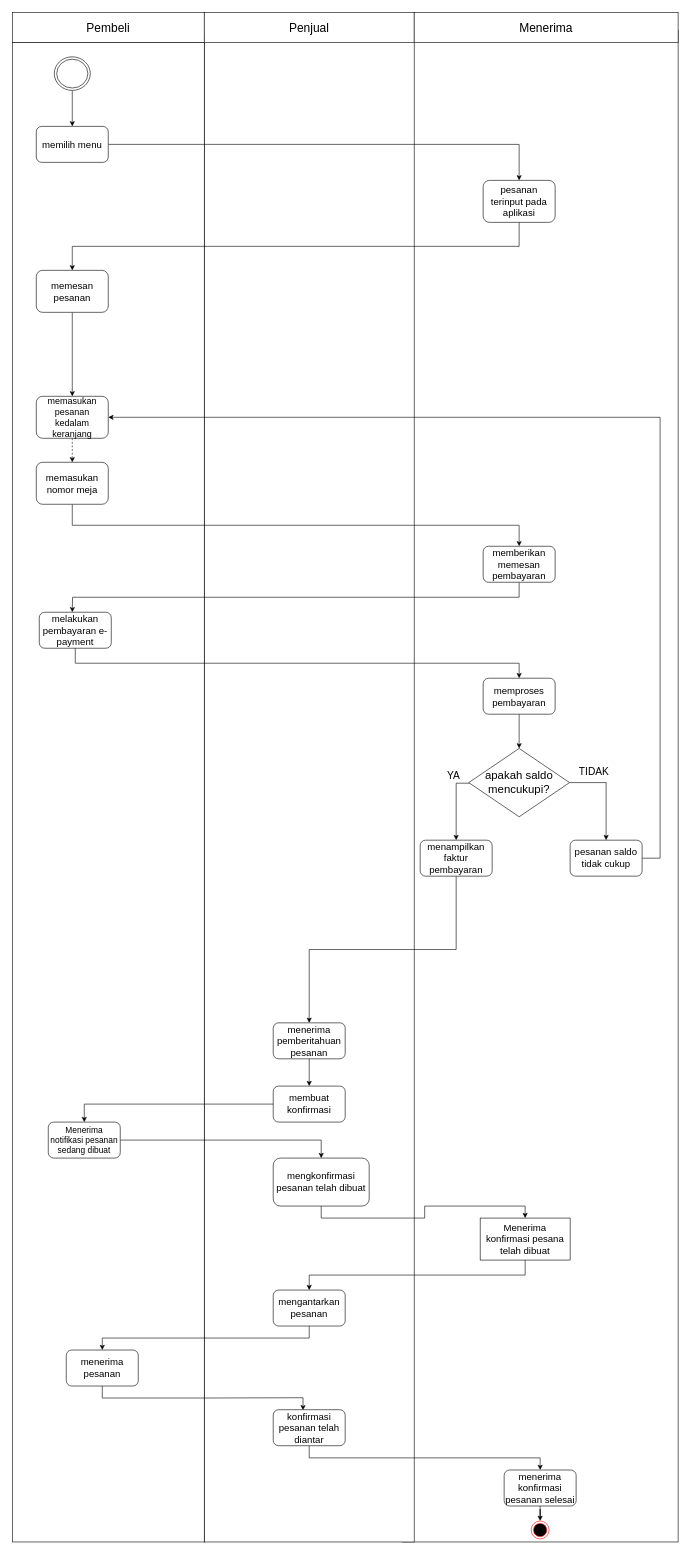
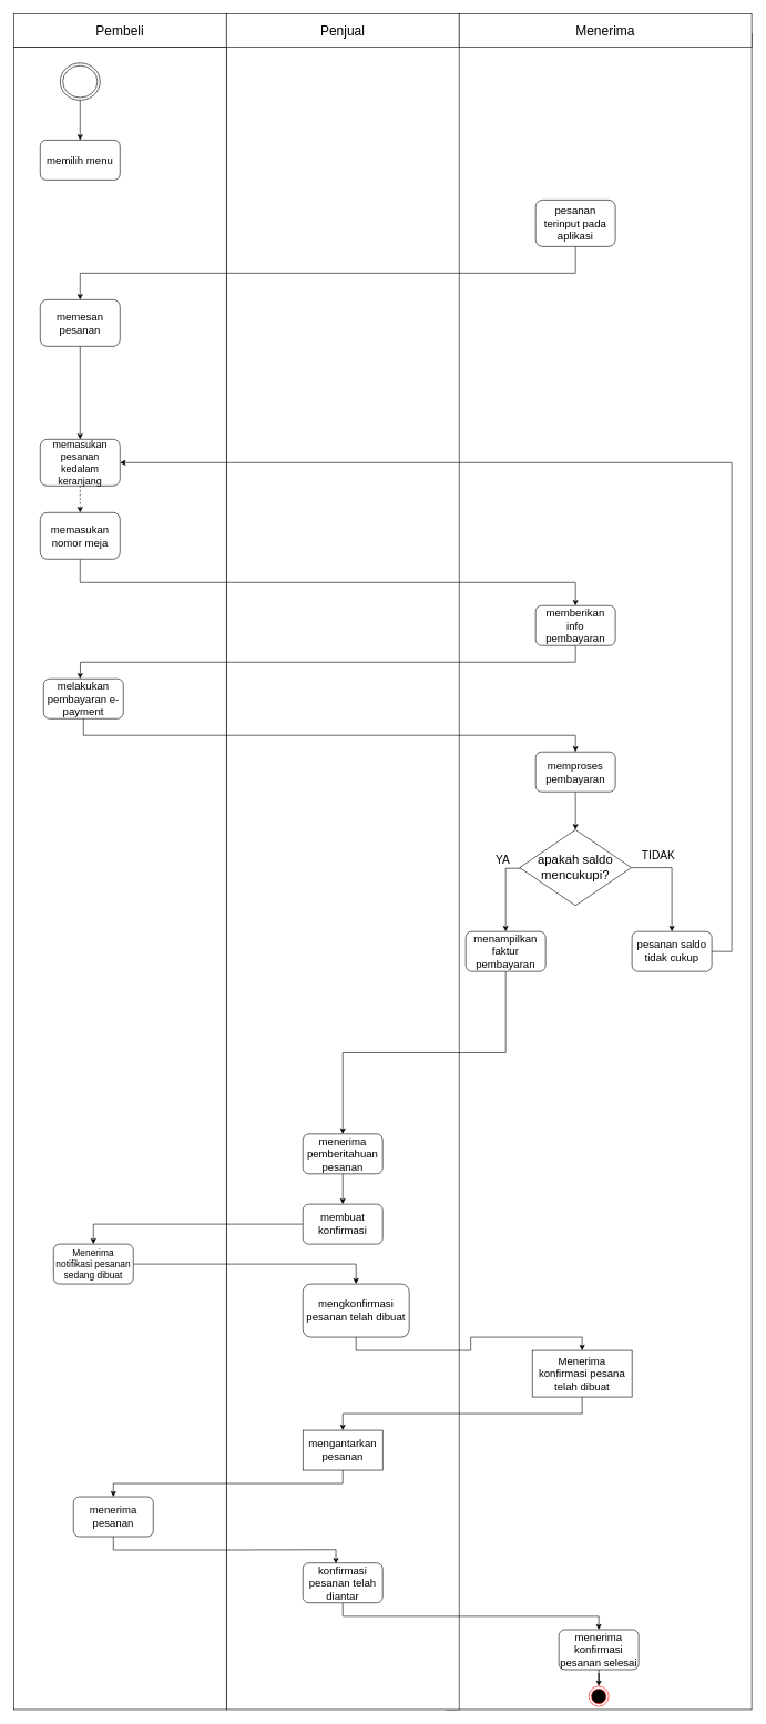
  <mxCell id="0" />
  <mxCell id="1" parent="0" />
  <mxCell id="2" value="" style="rounded=0;whiteSpace=wrap;html=1;" parent="1" vertex="1"><mxGeometry x="670" y="50" width="460" height="2520" as="geometry" /></mxCell>
  <mxCell id="3" value="" style="rounded=0;whiteSpace=wrap;html=1;" parent="1" vertex="1"><mxGeometry x="340" y="60" width="350" height="2510" as="geometry" /></mxCell>
  <mxCell id="4" value="" style="rounded=0;whiteSpace=wrap;html=1;" parent="1" vertex="1"><mxGeometry x="20" y="70" width="320" height="2500" as="geometry" /></mxCell>
  <mxCell id="5" value="" style="edgeStyle=orthogonalEdgeStyle;rounded=0;orthogonalLoop=1;jettySize=auto;html=1;exitX=0.5;exitY=1;exitDx=0;exitDy=0;" parent="1" source="16" edge="1"><mxGeometry relative="1" as="geometry"><mxPoint x="865" y="976" as="sourcePoint" /><mxPoint x="120" y="1020" as="targetPoint" /></mxGeometry></mxCell>
  <mxCell id="6" value="" style="edgeStyle=orthogonalEdgeStyle;rounded=0;orthogonalLoop=1;jettySize=auto;html=1;exitX=0.5;exitY=1;exitDx=0;exitDy=0;" parent="1" source="41" target="34" edge="1"><mxGeometry relative="1" as="geometry"><mxPoint x="120" y="1096" as="sourcePoint" /><mxPoint x="865" y="1220" as="targetPoint" /></mxGeometry></mxCell>
  <mxCell id="7" style="edgeStyle=orthogonalEdgeStyle;rounded=0;orthogonalLoop=1;jettySize=auto;html=1;entryX=0.5;entryY=0;entryDx=0;entryDy=0;" parent="1" source="8" target="13" edge="1"><mxGeometry relative="1" as="geometry"><mxPoint x="125" y="220" as="targetPoint" /></mxGeometry></mxCell>
  <mxCell id="8" value="" style="ellipse;shape=doubleEllipse;html=1;dashed=0;whitespace=wrap;aspect=fixed;" parent="1" vertex="1"><mxGeometry x="90" y="94" width="60" height="56" as="geometry" /></mxCell>
  <mxCell id="9" value="&lt;font style=&quot;font-size: 20px&quot;&gt;Pembeli&lt;/font&gt;" style="rounded=0;whiteSpace=wrap;html=1;" parent="1" vertex="1"><mxGeometry x="20" y="20" width="320" height="50" as="geometry" /></mxCell>
  <mxCell id="10" value="&lt;span style=&quot;font-size: 20px&quot;&gt;Penjual&lt;/span&gt;" style="rounded=0;whiteSpace=wrap;html=1;" parent="1" vertex="1"><mxGeometry x="340" y="20" width="350" height="50" as="geometry" /></mxCell>
  <mxCell id="11" value="&lt;font style=&quot;font-size: 20px&quot;&gt;Menerima&lt;/font&gt;" style="rounded=0;whiteSpace=wrap;html=1;" parent="1" vertex="1"><mxGeometry x="690" y="20" width="440" height="50" as="geometry" /></mxCell>
- <mxCell id="12" style="edgeStyle=orthogonalEdgeStyle;rounded=0;orthogonalLoop=1;jettySize=auto;html=1;entryX=0.5;entryY=0;entryDx=0;entryDy=0;" parent="1" source="13" target="51" edge="1"><mxGeometry relative="1" as="geometry" /></mxCell>
  <mxCell id="13" value="&lt;span style=&quot;font-size: 16px ; white-space: normal&quot;&gt;memilih menu&lt;/span&gt;" style="rounded=1;whiteSpace=wrap;html=1;gradientColor=none;" parent="1" vertex="1"><mxGeometry x="60" y="210" width="120" height="60" as="geometry" /></mxCell>
  <mxCell id="14" style="edgeStyle=orthogonalEdgeStyle;rounded=0;orthogonalLoop=1;jettySize=auto;html=1;entryX=0.5;entryY=0;entryDx=0;entryDy=0;" parent="1" source="15" target="31" edge="1"><mxGeometry relative="1" as="geometry" /></mxCell>
  <mxCell id="15" value="&lt;span style=&quot;font-size: 16px ; white-space: normal&quot;&gt;memesan pesanan&lt;/span&gt;" style="rounded=1;whiteSpace=wrap;html=1;gradientColor=none;" parent="1" vertex="1"><mxGeometry x="60" y="450" width="120" height="70" as="geometry" /></mxCell>
- <mxCell id="16" value="&lt;span style=&quot;font-size: 16px ; white-space: normal&quot;&gt;memberikan memesan pembayaran&lt;/span&gt;" style="rounded=1;whiteSpace=wrap;html=1;gradientColor=none;" parent="1" vertex="1"><mxGeometry x="805" y="910" width="120" height="60" as="geometry" /></mxCell>
+ <mxCell id="16" value="&lt;span style=&quot;font-size: 16px ; white-space: normal&quot;&gt;memberikan info pembayaran&lt;/span&gt;" style="rounded=1;whiteSpace=wrap;html=1;gradientColor=none;" parent="1" vertex="1"><mxGeometry x="805" y="910" width="120" height="60" as="geometry" /></mxCell>
  <mxCell id="17" value="&lt;span style=&quot;font-size: 16px ; white-space: normal&quot;&gt;melakukan pembayaran e-payment&lt;/span&gt;" style="rounded=1;whiteSpace=wrap;html=1;gradientColor=none;" parent="1" vertex="1"><mxGeometry x="65" y="1020" width="120" height="60" as="geometry" /></mxCell>
  <mxCell id="18" style="edgeStyle=orthogonalEdgeStyle;rounded=0;orthogonalLoop=1;jettySize=auto;html=1;entryX=0.5;entryY=0;entryDx=0;entryDy=0;" parent="1" source="19" target="29" edge="1"><mxGeometry relative="1" as="geometry" /></mxCell>
  <mxCell id="19" value="&lt;span style=&quot;font-size: 16px ; white-space: normal&quot;&gt;menerima pemberitahuan pesanan&lt;/span&gt;" style="rounded=1;whiteSpace=wrap;html=1;gradientColor=none;" parent="1" vertex="1"><mxGeometry x="455" y="1704.5" width="120" height="60" as="geometry" /></mxCell>
  <mxCell id="20" style="edgeStyle=orthogonalEdgeStyle;rounded=0;orthogonalLoop=1;jettySize=auto;html=1;exitX=0.5;exitY=1;exitDx=0;exitDy=0;" parent="1" source="21" target="27" edge="1"><mxGeometry relative="1" as="geometry" /></mxCell>
  <mxCell id="21" value="&lt;span style=&quot;font-size: 16px&quot;&gt;mengkonfirmasi pesanan telah dibuat&lt;/span&gt;" style="rounded=1;whiteSpace=wrap;html=1;gradientColor=none;" parent="1" vertex="1"><mxGeometry x="455" y="1930" width="160" height="80" as="geometry" /></mxCell>
  <mxCell id="22" style="edgeStyle=orthogonalEdgeStyle;rounded=0;orthogonalLoop=1;jettySize=auto;html=1;exitX=0.5;exitY=1;exitDx=0;exitDy=0;" parent="1" source="23" target="25" edge="1"><mxGeometry relative="1" as="geometry" /></mxCell>
- <mxCell id="23" value="&lt;span style=&quot;font-size: 16px ; white-space: normal&quot;&gt;mengantarkan pesanan&lt;/span&gt;" style="rounded=1;whiteSpace=wrap;html=1;gradientColor=none;" parent="1" vertex="1"><mxGeometry x="455" y="2150" width="120" height="60" as="geometry" /></mxCell>
+ <mxCell id="23" value="&lt;span style=&quot;font-size: 16px ; white-space: normal&quot;&gt;mengantarkan pesanan&lt;/span&gt;" style="whiteSpace=wrap;html=1;gradientColor=none;rounded=0;" parent="1" vertex="1"><mxGeometry x="455" y="2150" width="120" height="60" as="geometry" /></mxCell>
  <mxCell id="24" style="edgeStyle=orthogonalEdgeStyle;rounded=0;orthogonalLoop=1;jettySize=auto;html=1;entryX=0.414;entryY=0.015;entryDx=0;entryDy=0;entryPerimeter=0;exitX=0.5;exitY=1;exitDx=0;exitDy=0;" parent="1" source="25" target="44" edge="1"><mxGeometry relative="1" as="geometry" /></mxCell>
  <mxCell id="25" value="&lt;span style=&quot;font-size: 16px ; white-space: normal&quot;&gt;menerima pesanan&lt;/span&gt;" style="rounded=1;whiteSpace=wrap;html=1;gradientColor=none;" parent="1" vertex="1"><mxGeometry x="110" y="2250" width="120" height="60" as="geometry" /></mxCell>
  <mxCell id="26" style="edgeStyle=orthogonalEdgeStyle;rounded=0;orthogonalLoop=1;jettySize=auto;html=1;exitX=0.5;exitY=1;exitDx=0;exitDy=0;entryX=0.5;entryY=0;entryDx=0;entryDy=0;" parent="1" source="27" target="23" edge="1"><mxGeometry relative="1" as="geometry" /></mxCell>
  <mxCell id="27" value="&lt;span style=&quot;font-size: 16px&quot;&gt;Menerima konfirmasi pesana telah dibuat&lt;/span&gt;" style="whiteSpace=wrap;html=1;gradientColor=none;rounded=0;" parent="1" vertex="1"><mxGeometry x="800" y="2030" width="150" height="70" as="geometry" /></mxCell>
  <mxCell id="28" style="edgeStyle=orthogonalEdgeStyle;rounded=0;orthogonalLoop=1;jettySize=auto;html=1;exitX=0;exitY=0.5;exitDx=0;exitDy=0;entryX=0.5;entryY=0;entryDx=0;entryDy=0;" parent="1" source="29" target="53" edge="1"><mxGeometry relative="1" as="geometry" /></mxCell>
  <mxCell id="29" value="&lt;span style=&quot;font-size: 16px ; white-space: normal&quot;&gt;membuat konfirmasi&lt;/span&gt;" style="rounded=1;whiteSpace=wrap;html=1;gradientColor=none;" parent="1" vertex="1"><mxGeometry x="455" y="1810" width="120" height="60" as="geometry" /></mxCell>
  <mxCell id="30" style="edgeStyle=orthogonalEdgeStyle;rounded=0;orthogonalLoop=1;jettySize=auto;html=1;dashed=1;" parent="1" source="31" target="49" edge="1"><mxGeometry relative="1" as="geometry" /></mxCell>
  <mxCell id="31" value="&lt;span style=&quot;font-size: 15px ; white-space: normal&quot;&gt;memasukan pesanan kedalam keranjang&lt;/span&gt;" style="rounded=1;whiteSpace=wrap;html=1;gradientColor=none;" parent="1" vertex="1"><mxGeometry x="60" y="660" width="120" height="70" as="geometry" /></mxCell>
  <mxCell id="32" style="edgeStyle=orthogonalEdgeStyle;rounded=0;orthogonalLoop=1;jettySize=auto;html=1;" parent="1" source="34" target="38" edge="1"><mxGeometry relative="1" as="geometry"><Array as="points"><mxPoint x="760" y="1305" /></Array></mxGeometry></mxCell>
  <mxCell id="33" style="edgeStyle=orthogonalEdgeStyle;rounded=0;orthogonalLoop=1;jettySize=auto;html=1;entryX=0.5;entryY=0;entryDx=0;entryDy=0;" parent="1" source="34" target="36" edge="1"><mxGeometry relative="1" as="geometry" /></mxCell>
  <mxCell id="34" value="&lt;font style=&quot;font-size: 19px&quot;&gt;apakah saldo mencukupi?&lt;/font&gt;" style="rhombus;whiteSpace=wrap;html=1;gradientColor=none;" parent="1" vertex="1"><mxGeometry x="781" y="1247" width="168" height="114" as="geometry" /></mxCell>
  <mxCell id="35" style="edgeStyle=orthogonalEdgeStyle;rounded=0;orthogonalLoop=1;jettySize=auto;html=1;entryX=1;entryY=0.5;entryDx=0;entryDy=0;" parent="1" source="36" target="31" edge="1"><mxGeometry relative="1" as="geometry"><Array as="points"><mxPoint x="1100" y="1430" /><mxPoint x="1100" y="695" /></Array></mxGeometry></mxCell>
  <mxCell id="36" value="&lt;span style=&quot;font-size: 16px&quot;&gt;pesanan saldo tidak cukup&lt;/span&gt;" style="rounded=1;whiteSpace=wrap;html=1;gradientColor=none;" parent="1" vertex="1"><mxGeometry x="950" y="1400" width="120" height="60" as="geometry" /></mxCell>
  <mxCell id="37" style="edgeStyle=orthogonalEdgeStyle;rounded=0;orthogonalLoop=1;jettySize=auto;html=1;exitX=0.5;exitY=1;exitDx=0;exitDy=0;entryX=0.5;entryY=0;entryDx=0;entryDy=0;" parent="1" source="38" target="19" edge="1"><mxGeometry relative="1" as="geometry" /></mxCell>
  <mxCell id="38" value="&lt;span style=&quot;font-size: 16px ; white-space: normal&quot;&gt;menampilkan faktur pembayaran&lt;/span&gt;" style="rounded=1;whiteSpace=wrap;html=1;gradientColor=none;" parent="1" vertex="1"><mxGeometry x="700" y="1400" width="120" height="60" as="geometry" /></mxCell>
  <mxCell id="39" value="&lt;font style=&quot;font-size: 17px&quot;&gt;YA&lt;/font&gt;" style="text;html=1;strokeColor=none;fillColor=none;align=center;verticalAlign=middle;whiteSpace=wrap;rounded=0;" parent="1" vertex="1"><mxGeometry x="716" y="1284" width="80" height="20" as="geometry" /></mxCell>
  <mxCell id="40" value="&lt;span style=&quot;font-size: 17px&quot;&gt;TIDAK&lt;/span&gt;" style="text;html=1;strokeColor=none;fillColor=none;align=center;verticalAlign=middle;whiteSpace=wrap;rounded=0;" parent="1" vertex="1"><mxGeometry x="950" y="1277" width="80" height="20" as="geometry" /></mxCell>
  <mxCell id="41" value="&lt;span style=&quot;font-size: 16px ; white-space: normal&quot;&gt;memproses pembayaran&lt;/span&gt;" style="rounded=1;whiteSpace=wrap;html=1;gradientColor=none;" parent="1" vertex="1"><mxGeometry x="805" y="1130" width="120" height="60" as="geometry" /></mxCell>
  <mxCell id="42" value="" style="edgeStyle=orthogonalEdgeStyle;rounded=0;orthogonalLoop=1;jettySize=auto;html=1;exitX=0.5;exitY=1;exitDx=0;exitDy=0;" parent="1" source="17" target="41" edge="1"><mxGeometry relative="1" as="geometry"><mxPoint x="125" y="1079.667" as="sourcePoint" /><mxPoint x="865" y="1220" as="targetPoint" /></mxGeometry></mxCell>
  <mxCell id="43" style="edgeStyle=orthogonalEdgeStyle;rounded=0;orthogonalLoop=1;jettySize=auto;html=1;entryX=0.5;entryY=0;entryDx=0;entryDy=0;exitX=0.5;exitY=1;exitDx=0;exitDy=0;" parent="1" source="44" target="46" edge="1"><mxGeometry relative="1" as="geometry" /></mxCell>
  <mxCell id="44" value="&lt;span style=&quot;font-size: 16px ; white-space: normal&quot;&gt;konfirmasi pesanan telah diantar&lt;/span&gt;" style="rounded=1;whiteSpace=wrap;html=1;gradientColor=none;" parent="1" vertex="1"><mxGeometry x="455" y="2349.5" width="120" height="60" as="geometry" /></mxCell>
  <mxCell id="45" style="edgeStyle=orthogonalEdgeStyle;rounded=0;orthogonalLoop=1;jettySize=auto;html=1;entryX=0.5;entryY=0;entryDx=0;entryDy=0;" parent="1" source="46" target="47" edge="1"><mxGeometry relative="1" as="geometry" /></mxCell>
  <mxCell id="46" value="&lt;span style=&quot;font-size: 16px ; white-space: normal&quot;&gt;menerima konfirmasi pesanan selesai&lt;/span&gt;" style="rounded=1;whiteSpace=wrap;html=1;gradientColor=none;" parent="1" vertex="1"><mxGeometry x="840" y="2450" width="120" height="60" as="geometry" /></mxCell>
  <mxCell id="47" value="" style="ellipse;html=1;shape=endState;fillColor=#000000;strokeColor=#ff0000;" parent="1" vertex="1"><mxGeometry x="885" y="2535" width="30" height="30" as="geometry" /></mxCell>
  <mxCell id="48" style="edgeStyle=orthogonalEdgeStyle;rounded=0;orthogonalLoop=1;jettySize=auto;html=1;entryX=0.5;entryY=0;entryDx=0;entryDy=0;exitX=0.5;exitY=1;exitDx=0;exitDy=0;" parent="1" source="49" target="16" edge="1"><mxGeometry relative="1" as="geometry" /></mxCell>
  <mxCell id="49" value="&lt;span style=&quot;font-size: 16px ; white-space: normal&quot;&gt;memasukan nomor meja&lt;/span&gt;" style="rounded=1;whiteSpace=wrap;html=1;gradientColor=none;" parent="1" vertex="1"><mxGeometry x="60" y="770" width="120" height="70" as="geometry" /></mxCell>
  <mxCell id="50" style="edgeStyle=orthogonalEdgeStyle;rounded=0;orthogonalLoop=1;jettySize=auto;html=1;exitX=0.5;exitY=1;exitDx=0;exitDy=0;" edge="1" parent="1" source="51" target="15"><mxGeometry relative="1" as="geometry" /></mxCell>
  <mxCell id="51" value="&lt;span style=&quot;font-size: 16px ; white-space: normal&quot;&gt;pesanan terinput pada aplikasi&lt;/span&gt;" style="rounded=1;whiteSpace=wrap;html=1;gradientColor=none;" vertex="1" parent="1"><mxGeometry x="805" y="300" width="120" height="70" as="geometry" /></mxCell>
  <mxCell id="52" style="edgeStyle=orthogonalEdgeStyle;rounded=0;orthogonalLoop=1;jettySize=auto;html=1;entryX=0.5;entryY=0;entryDx=0;entryDy=0;" edge="1" parent="1" source="53" target="21"><mxGeometry relative="1" as="geometry" /></mxCell>
  <mxCell id="53" value="&lt;span style=&quot;white-space: normal&quot;&gt;&lt;font style=&quot;font-size: 14px&quot;&gt;Menerima notifikasi pesanan sedang dibuat&lt;/font&gt;&lt;/span&gt;" style="rounded=1;whiteSpace=wrap;html=1;gradientColor=none;" vertex="1" parent="1"><mxGeometry x="80" y="1870" width="120" height="60" as="geometry" /></mxCell>
